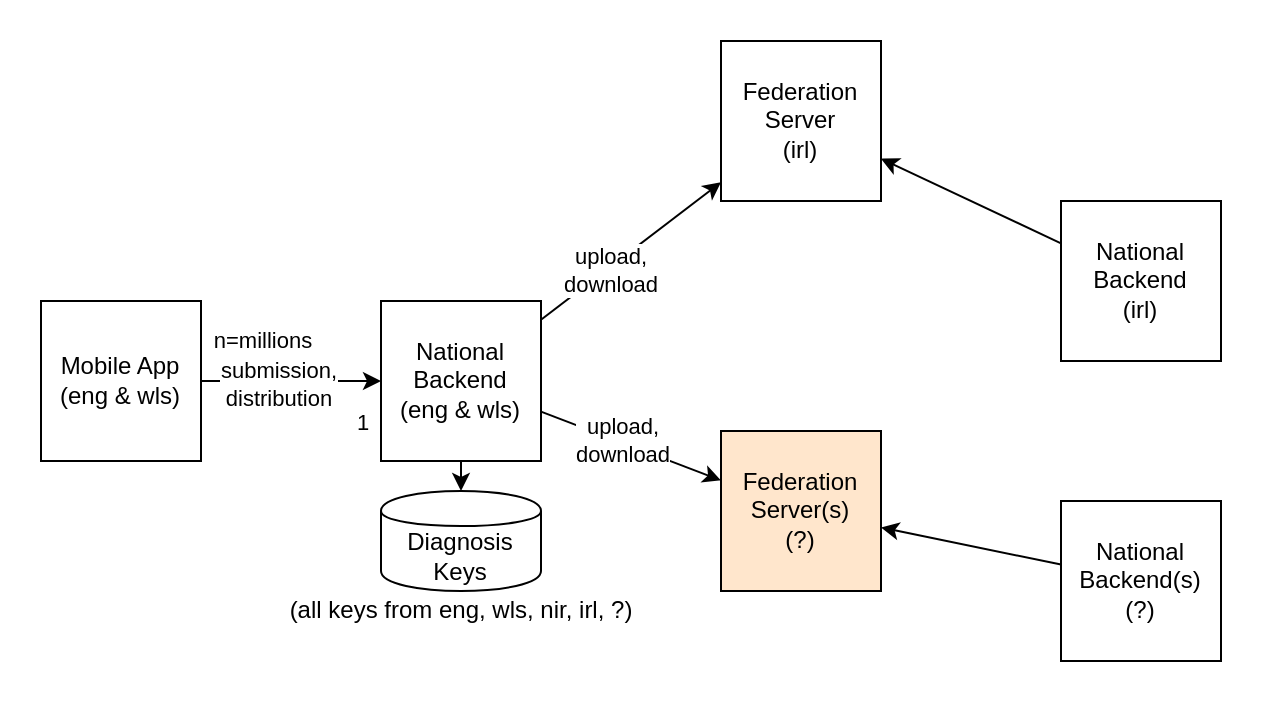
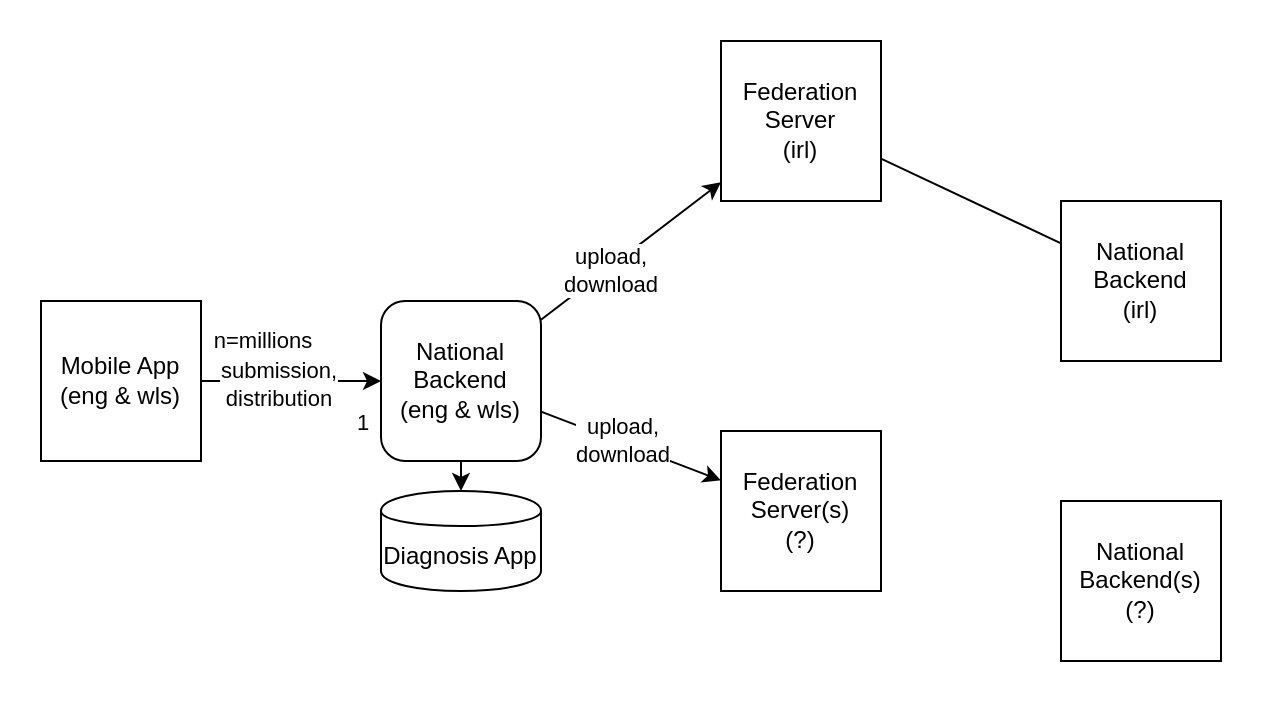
  <mxCell id="0" />
  <mxCell id="1" parent="0" />
  <mxCell id="2" style="rounded=0;orthogonalLoop=1;jettySize=auto;html=1;" edge="1" parent="1" source="7" target="8"><mxGeometry relative="1" as="geometry" /></mxCell>
  <mxCell id="3" value="upload,&lt;br&gt;download" style="edgeLabel;html=1;align=center;verticalAlign=middle;resizable=0;points=[];" vertex="1" connectable="0" parent="2"><mxGeometry x="-0.246" y="-1" relative="1" as="geometry"><mxPoint as="offset" /></mxGeometry></mxCell>
  <mxCell id="4" style="rounded=0;orthogonalLoop=1;jettySize=auto;html=1;" edge="1" parent="1" source="7" target="18"><mxGeometry relative="1" as="geometry" /></mxCell>
  <mxCell id="5" value="upload,&lt;br&gt;download" style="edgeLabel;html=1;align=center;verticalAlign=middle;resizable=0;points=[];" vertex="1" connectable="0" parent="4"><mxGeometry x="-0.114" y="1" relative="1" as="geometry"><mxPoint as="offset" /></mxGeometry></mxCell>
  <mxCell id="6" style="edgeStyle=none;rounded=0;orthogonalLoop=1;jettySize=auto;html=1;" edge="1" parent="1" source="7" target="19"><mxGeometry relative="1" as="geometry" /></mxCell>
- <mxCell id="7" value="National Backend&lt;br&gt;(eng &amp;amp; wls)" style="whiteSpace=wrap;html=1;aspect=fixed;" vertex="1" parent="1"><mxGeometry x="190" y="150" width="80" height="80" as="geometry" /></mxCell>
+ <mxCell id="7" value="National Backend&lt;br&gt;(eng &amp;amp; wls)" style="whiteSpace=wrap;html=1;aspect=fixed;rounded=1;" vertex="1" parent="1"><mxGeometry x="190" y="150" width="80" height="80" as="geometry" /></mxCell>
  <mxCell id="8" value="Federation Server&lt;br&gt;(irl)" style="whiteSpace=wrap;html=1;aspect=fixed;" vertex="1" parent="1"><mxGeometry x="360" y="20" width="80" height="80" as="geometry" /></mxCell>
- <mxCell id="9" style="edgeStyle=none;rounded=0;orthogonalLoop=1;jettySize=auto;html=1;" edge="1" parent="1" source="10" target="8"><mxGeometry relative="1" as="geometry" /></mxCell>
+ <mxCell id="9" style="edgeStyle=none;rounded=0;orthogonalLoop=1;jettySize=auto;html=1;endArrow=none;" edge="1" parent="1" source="10" target="8"><mxGeometry relative="1" as="geometry" /></mxCell>
  <mxCell id="10" value="National Backend&lt;br&gt;(irl)" style="whiteSpace=wrap;html=1;aspect=fixed;" vertex="1" parent="1"><mxGeometry x="530" y="100" width="80" height="80" as="geometry" /></mxCell>
  <mxCell id="11" style="edgeStyle=orthogonalEdgeStyle;rounded=0;orthogonalLoop=1;jettySize=auto;html=1;" edge="1" parent="1" source="15" target="7"><mxGeometry relative="1" as="geometry" /></mxCell>
  <mxCell id="12" value="1" style="edgeLabel;html=1;align=center;verticalAlign=middle;resizable=0;points=[];" vertex="1" connectable="0" parent="11"><mxGeometry x="0.622" y="-1" relative="1" as="geometry"><mxPoint x="7.33" y="19" as="offset" /></mxGeometry></mxCell>
  <mxCell id="13" value="n=millions" style="edgeLabel;html=1;align=center;verticalAlign=middle;resizable=0;points=[];" vertex="1" connectable="0" parent="11"><mxGeometry x="-0.667" relative="1" as="geometry"><mxPoint x="15.33" y="-21" as="offset" /></mxGeometry></mxCell>
  <mxCell id="14" value="submission,&lt;br&gt;distribution" style="edgeLabel;html=1;align=center;verticalAlign=middle;resizable=0;points=[];" vertex="1" connectable="0" parent="11"><mxGeometry x="-0.148" y="-1" relative="1" as="geometry"><mxPoint as="offset" /></mxGeometry></mxCell>
  <mxCell id="15" value="Mobile App&lt;br&gt;(eng &amp;amp; wls)" style="whiteSpace=wrap;html=1;aspect=fixed;" vertex="1" parent="1"><mxGeometry x="20" y="150" width="80" height="80" as="geometry" /></mxCell>
- <mxCell id="16" style="edgeStyle=none;rounded=0;orthogonalLoop=1;jettySize=auto;html=1;" edge="1" parent="1" source="17" target="18"><mxGeometry relative="1" as="geometry" /></mxCell>
  <mxCell id="17" value="National Backend(s)&lt;br&gt;(?)" style="whiteSpace=wrap;html=1;aspect=fixed;" vertex="1" parent="1"><mxGeometry x="530" y="250" width="80" height="80" as="geometry" /></mxCell>
- <mxCell id="18" value="Federation Server(s)&lt;br&gt;(?)" style="whiteSpace=wrap;html=1;aspect=fixed;fillColor=#ffe6cc;" vertex="1" parent="1"><mxGeometry x="360" y="215" width="80" height="80" as="geometry" /></mxCell>
- <mxCell id="19" value="Diagnosis Keys" style="shape=cylinder;whiteSpace=wrap;html=1;boundedLbl=1;backgroundOutline=1;" vertex="1" parent="1"><mxGeometry x="190" y="245" width="80" height="50" as="geometry" /></mxCell>
- <mxCell id="20" value="(all keys from eng, wls, nir, irl, ?)" style="text;html=1;align=center;verticalAlign=middle;resizable=0;points=[];autosize=1;" vertex="1" parent="1"><mxGeometry x="135" y="295" width="190" height="20" as="geometry" /></mxCell>
+ <mxCell id="18" value="Federation Server(s)&lt;br&gt;(?)" style="whiteSpace=wrap;html=1;aspect=fixed;" vertex="1" parent="1"><mxGeometry x="360" y="215" width="80" height="80" as="geometry" /></mxCell>
+ <mxCell id="19" value="Diagnosis App" style="shape=cylinder;whiteSpace=wrap;html=1;boundedLbl=1;backgroundOutline=1;" vertex="1" parent="1"><mxGeometry x="190" y="245" width="80" height="50" as="geometry" /></mxCell>
